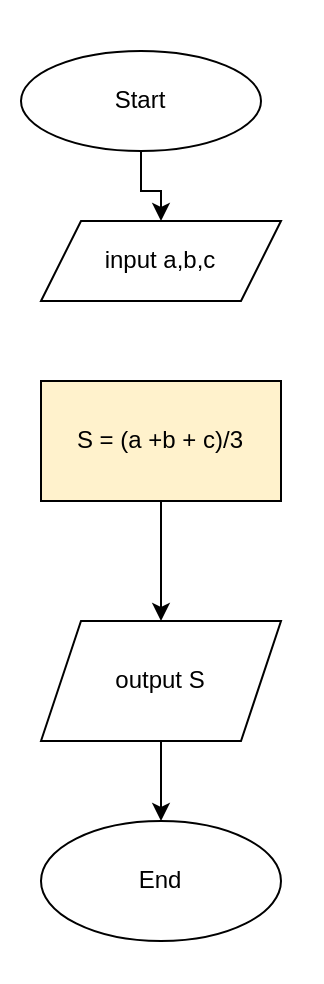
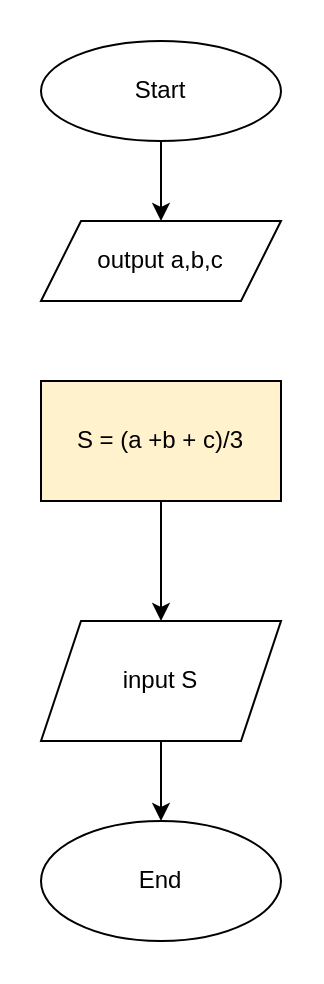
  <mxCell id="0" />
  <mxCell id="1" parent="0" />
  <mxCell id="2" value="" style="edgeStyle=orthogonalEdgeStyle;rounded=0;orthogonalLoop=1;jettySize=auto;html=1;" edge="1" parent="1" source="3" target="4"><mxGeometry relative="1" as="geometry" /></mxCell>
- <mxCell id="3" value="Start" style="ellipse;whiteSpace=wrap;html=1;" vertex="1" parent="1"><mxGeometry x="10" y="25" width="120" height="50" as="geometry" /></mxCell>
- <mxCell id="4" value="input a,b,c" style="shape=parallelogram;perimeter=parallelogramPerimeter;whiteSpace=wrap;html=1;fixedSize=1;" vertex="1" parent="1"><mxGeometry x="20" y="110" width="120" height="40" as="geometry" /></mxCell>
+ <mxCell id="3" value="Start" style="ellipse;whiteSpace=wrap;html=1;" vertex="1" parent="1"><mxGeometry x="20" y="20" width="120" height="50" as="geometry" /></mxCell>
+ <mxCell id="4" value="output a,b,c" style="shape=parallelogram;perimeter=parallelogramPerimeter;whiteSpace=wrap;html=1;fixedSize=1;" vertex="1" parent="1"><mxGeometry x="20" y="110" width="120" height="40" as="geometry" /></mxCell>
  <mxCell id="5" value="" style="edgeStyle=orthogonalEdgeStyle;rounded=0;orthogonalLoop=1;jettySize=auto;html=1;" edge="1" parent="1" source="6" target="8"><mxGeometry relative="1" as="geometry" /></mxCell>
  <mxCell id="6" value="S = (a +b + c)/3" style="whiteSpace=wrap;html=1;fillColor=#fff2cc;" vertex="1" parent="1"><mxGeometry x="20" y="190" width="120" height="60" as="geometry" /></mxCell>
  <mxCell id="7" value="" style="edgeStyle=orthogonalEdgeStyle;rounded=0;orthogonalLoop=1;jettySize=auto;html=1;" edge="1" parent="1" source="8" target="9"><mxGeometry relative="1" as="geometry" /></mxCell>
- <mxCell id="8" value="output S" style="shape=parallelogram;perimeter=parallelogramPerimeter;whiteSpace=wrap;html=1;fixedSize=1;" vertex="1" parent="1"><mxGeometry x="20" y="310" width="120" height="60" as="geometry" /></mxCell>
+ <mxCell id="8" value="input S" style="shape=parallelogram;perimeter=parallelogramPerimeter;whiteSpace=wrap;html=1;fixedSize=1;" vertex="1" parent="1"><mxGeometry x="20" y="310" width="120" height="60" as="geometry" /></mxCell>
  <mxCell id="9" value="End" style="ellipse;whiteSpace=wrap;html=1;" vertex="1" parent="1"><mxGeometry x="20" y="410" width="120" height="60" as="geometry" /></mxCell>
